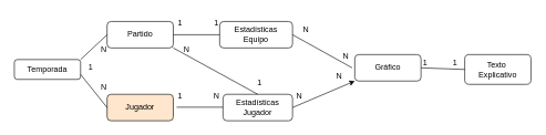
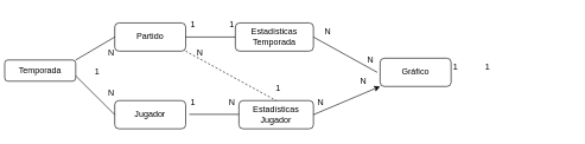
  <mxCell id="0" />
  <mxCell id="1" parent="0" />
  <mxCell id="2" value="Partido" style="rounded=1;whiteSpace=wrap;html=1;" vertex="1" parent="1"><mxGeometry x="160" y="32" width="100" height="40" as="geometry" /></mxCell>
- <mxCell id="3" value="Estadísticas&lt;div&gt;Equipo&lt;/div&gt;" style="rounded=1;whiteSpace=wrap;html=1;" vertex="1" parent="1"><mxGeometry x="330" y="32" width="110" height="40" as="geometry" /></mxCell>
+ <mxCell id="3" value="Estadísticas&lt;div&gt;Temporada&lt;/div&gt;" style="rounded=1;whiteSpace=wrap;html=1;" vertex="1" parent="1"><mxGeometry x="330" y="32" width="110" height="40" as="geometry" /></mxCell>
  <mxCell id="4" value="" style="endArrow=none;html=1;rounded=0;entryX=0;entryY=0.5;entryDx=0;entryDy=0;exitX=1;exitY=0.5;exitDx=0;exitDy=0;" edge="1" parent="1" source="2" target="3"><mxGeometry width="50" height="50" relative="1" as="geometry"><mxPoint x="270" y="72" as="sourcePoint" /><mxPoint x="320" y="22" as="targetPoint" /></mxGeometry></mxCell>
  <mxCell id="5" value="1" style="text;html=1;align=center;verticalAlign=middle;resizable=0;points=[];autosize=1;strokeColor=none;fillColor=none;" vertex="1" parent="1"><mxGeometry x="255" y="20" width="30" height="30" as="geometry" /></mxCell>
  <mxCell id="6" value="1" style="text;html=1;align=center;verticalAlign=middle;resizable=0;points=[];autosize=1;strokeColor=none;fillColor=none;" vertex="1" parent="1"><mxGeometry x="310" y="20" width="30" height="30" as="geometry" /></mxCell>
- <mxCell id="7" value="Jugador" style="rounded=1;whiteSpace=wrap;html=1;fillColor=#ffe6cc;" vertex="1" parent="1"><mxGeometry x="160" y="142" width="100" height="40" as="geometry" /></mxCell>
+ <mxCell id="7" value="Jugador" style="rounded=1;whiteSpace=wrap;html=1;" vertex="1" parent="1"><mxGeometry x="160" y="142" width="100" height="40" as="geometry" /></mxCell>
  <mxCell id="8" value="Estadísticas&lt;div&gt;Jugador&lt;/div&gt;" style="rounded=1;whiteSpace=wrap;html=1;" vertex="1" parent="1"><mxGeometry x="335" y="142" width="105" height="40" as="geometry" /></mxCell>
  <mxCell id="9" value="" style="endArrow=none;html=1;rounded=0;entryX=0;entryY=0.5;entryDx=0;entryDy=0;exitX=1;exitY=0.5;exitDx=0;exitDy=0;" edge="1" parent="1"><mxGeometry width="50" height="50" relative="1" as="geometry"><mxPoint x="265" y="161.5" as="sourcePoint" /><mxPoint x="335" y="161.5" as="targetPoint" /></mxGeometry></mxCell>
  <mxCell id="10" value="N" style="text;html=1;align=center;verticalAlign=middle;resizable=0;points=[];autosize=1;strokeColor=none;fillColor=none;" vertex="1" parent="1"><mxGeometry x="310" y="130" width="30" height="30" as="geometry" /></mxCell>
  <mxCell id="11" value="1" style="text;html=1;align=center;verticalAlign=middle;resizable=0;points=[];autosize=1;strokeColor=none;fillColor=none;" vertex="1" parent="1"><mxGeometry x="255" y="130" width="30" height="30" as="geometry" /></mxCell>
- <mxCell id="12" value="" style="endArrow=none;html=1;rounded=0;exitX=1;exitY=1;exitDx=0;exitDy=0;entryX=0.5;entryY=0;entryDx=0;entryDy=0;" edge="1" parent="1" source="2" target="8"><mxGeometry width="50" height="50" relative="1" as="geometry"><mxPoint x="280" y="112" as="sourcePoint" /><mxPoint x="330" y="62" as="targetPoint" /></mxGeometry></mxCell>
+ <mxCell id="12" value="" style="endArrow=none;html=1;rounded=0;exitX=1;exitY=1;exitDx=0;exitDy=0;entryX=0.5;entryY=0;entryDx=0;entryDy=0;dashed=1;" edge="1" parent="1" source="2" target="8"><mxGeometry width="50" height="50" relative="1" as="geometry"><mxPoint x="280" y="112" as="sourcePoint" /><mxPoint x="330" y="62" as="targetPoint" /></mxGeometry></mxCell>
  <mxCell id="13" value="N" style="text;html=1;align=center;verticalAlign=middle;resizable=0;points=[];autosize=1;strokeColor=none;fillColor=none;" vertex="1" parent="1"><mxGeometry x="265" y="60" width="30" height="30" as="geometry" /></mxCell>
  <mxCell id="14" value="1" style="text;html=1;align=center;verticalAlign=middle;resizable=0;points=[];autosize=1;strokeColor=none;fillColor=none;" vertex="1" parent="1"><mxGeometry x="375" y="110" width="30" height="30" as="geometry" /></mxCell>
  <mxCell id="15" value="Gráfico" style="rounded=1;whiteSpace=wrap;html=1;" vertex="1" parent="1"><mxGeometry x="534" y="82" width="100" height="40" as="geometry" /></mxCell>
  <mxCell id="16" value="" style="endArrow=none;html=1;rounded=0;exitX=1;exitY=0.5;exitDx=0;exitDy=0;" edge="1" parent="1" source="3"><mxGeometry width="50" height="50" relative="1" as="geometry"><mxPoint x="450" y="100" as="sourcePoint" /><mxPoint x="530" y="102" as="targetPoint" /></mxGeometry></mxCell>
  <mxCell id="17" value="N" style="text;html=1;align=center;verticalAlign=middle;resizable=0;points=[];autosize=1;strokeColor=none;fillColor=none;" vertex="1" parent="1"><mxGeometry x="445" y="30" width="30" height="30" as="geometry" /></mxCell>
  <mxCell id="18" value="N" style="text;html=1;align=center;verticalAlign=middle;resizable=0;points=[];autosize=1;strokeColor=none;fillColor=none;" vertex="1" parent="1"><mxGeometry x="505" y="70" width="30" height="30" as="geometry" /></mxCell>
  <mxCell id="19" value="" style="endArrow=classic;html=1;rounded=0;exitX=1;exitY=0.5;exitDx=0;exitDy=0;entryX=0;entryY=1;entryDx=0;entryDy=0;" edge="1" parent="1" source="8" target="15"><mxGeometry width="50" height="50" relative="1" as="geometry"><mxPoint x="460" y="172" as="sourcePoint" /><mxPoint x="510" y="122" as="targetPoint" /></mxGeometry></mxCell>
  <mxCell id="20" value="N" style="text;html=1;align=center;verticalAlign=middle;resizable=0;points=[];autosize=1;strokeColor=none;fillColor=none;" vertex="1" parent="1"><mxGeometry x="435" y="130" width="30" height="30" as="geometry" /></mxCell>
  <mxCell id="21" value="N" style="text;html=1;align=center;verticalAlign=middle;resizable=0;points=[];autosize=1;strokeColor=none;fillColor=none;" vertex="1" parent="1"><mxGeometry x="495" y="100" width="30" height="30" as="geometry" /></mxCell>
- <mxCell id="22" value="Texto&amp;nbsp;&lt;div&gt;Explicativo&lt;/div&gt;" style="rounded=1;whiteSpace=wrap;html=1;" vertex="1" parent="1"><mxGeometry x="700" y="82" width="100" height="45" as="geometry" /></mxCell>
- <mxCell id="23" value="" style="endArrow=none;html=1;rounded=0;entryX=0;entryY=0.5;entryDx=0;entryDy=0;exitX=1;exitY=0.5;exitDx=0;exitDy=0;" edge="1" parent="1" source="15" target="22"><mxGeometry width="50" height="50" relative="1" as="geometry"><mxPoint x="640" y="105" as="sourcePoint" /><mxPoint x="684" y="90" as="targetPoint" /></mxGeometry></mxCell>
  <mxCell id="24" value="1" style="text;html=1;align=center;verticalAlign=middle;resizable=0;points=[];autosize=1;strokeColor=none;fillColor=none;" vertex="1" parent="1"><mxGeometry x="625" y="80" width="30" height="30" as="geometry" /></mxCell>
  <mxCell id="25" value="1" style="text;html=1;align=center;verticalAlign=middle;resizable=0;points=[];autosize=1;strokeColor=none;fillColor=none;" vertex="1" parent="1"><mxGeometry x="670" y="80" width="30" height="30" as="geometry" /></mxCell>
- <mxCell id="26" value="Temporada" style="rounded=1;whiteSpace=wrap;html=1;" vertex="1" parent="1"><mxGeometry x="20" y="89.5" width="100" height="30" as="geometry" /></mxCell>
+ <mxCell id="26" value="Temporada" style="rounded=1;whiteSpace=wrap;html=1;" vertex="1" parent="1"><mxGeometry x="5" y="84.5" width="100" height="30" as="geometry" /></mxCell>
  <mxCell id="27" value="" style="endArrow=none;html=1;rounded=0;entryX=0;entryY=0.5;entryDx=0;entryDy=0;exitX=1;exitY=0.75;exitDx=0;exitDy=0;" edge="1" parent="1" source="26" target="7"><mxGeometry width="50" height="50" relative="1" as="geometry"><mxPoint x="390" y="230" as="sourcePoint" /><mxPoint x="440" y="180" as="targetPoint" /></mxGeometry></mxCell>
  <mxCell id="28" value="" style="endArrow=none;html=1;rounded=0;entryX=0;entryY=0.5;entryDx=0;entryDy=0;exitX=1;exitY=0;exitDx=0;exitDy=0;" edge="1" parent="1" source="26" target="2"><mxGeometry width="50" height="50" relative="1" as="geometry"><mxPoint x="390" y="230" as="sourcePoint" /><mxPoint x="440" y="180" as="targetPoint" /></mxGeometry></mxCell>
  <mxCell id="29" value="1" style="text;html=1;align=center;verticalAlign=middle;resizable=0;points=[];autosize=1;strokeColor=none;fillColor=none;" vertex="1" parent="1"><mxGeometry x="120" y="87" width="30" height="30" as="geometry" /></mxCell>
  <mxCell id="30" value="N" style="text;html=1;align=center;verticalAlign=middle;resizable=0;points=[];autosize=1;strokeColor=none;fillColor=none;" vertex="1" parent="1"><mxGeometry x="140" y="59.5" width="30" height="30" as="geometry" /></mxCell>
  <mxCell id="31" value="N" style="text;html=1;align=center;verticalAlign=middle;resizable=0;points=[];autosize=1;strokeColor=none;fillColor=none;" vertex="1" parent="1"><mxGeometry x="140" y="117" width="30" height="30" as="geometry" /></mxCell>
